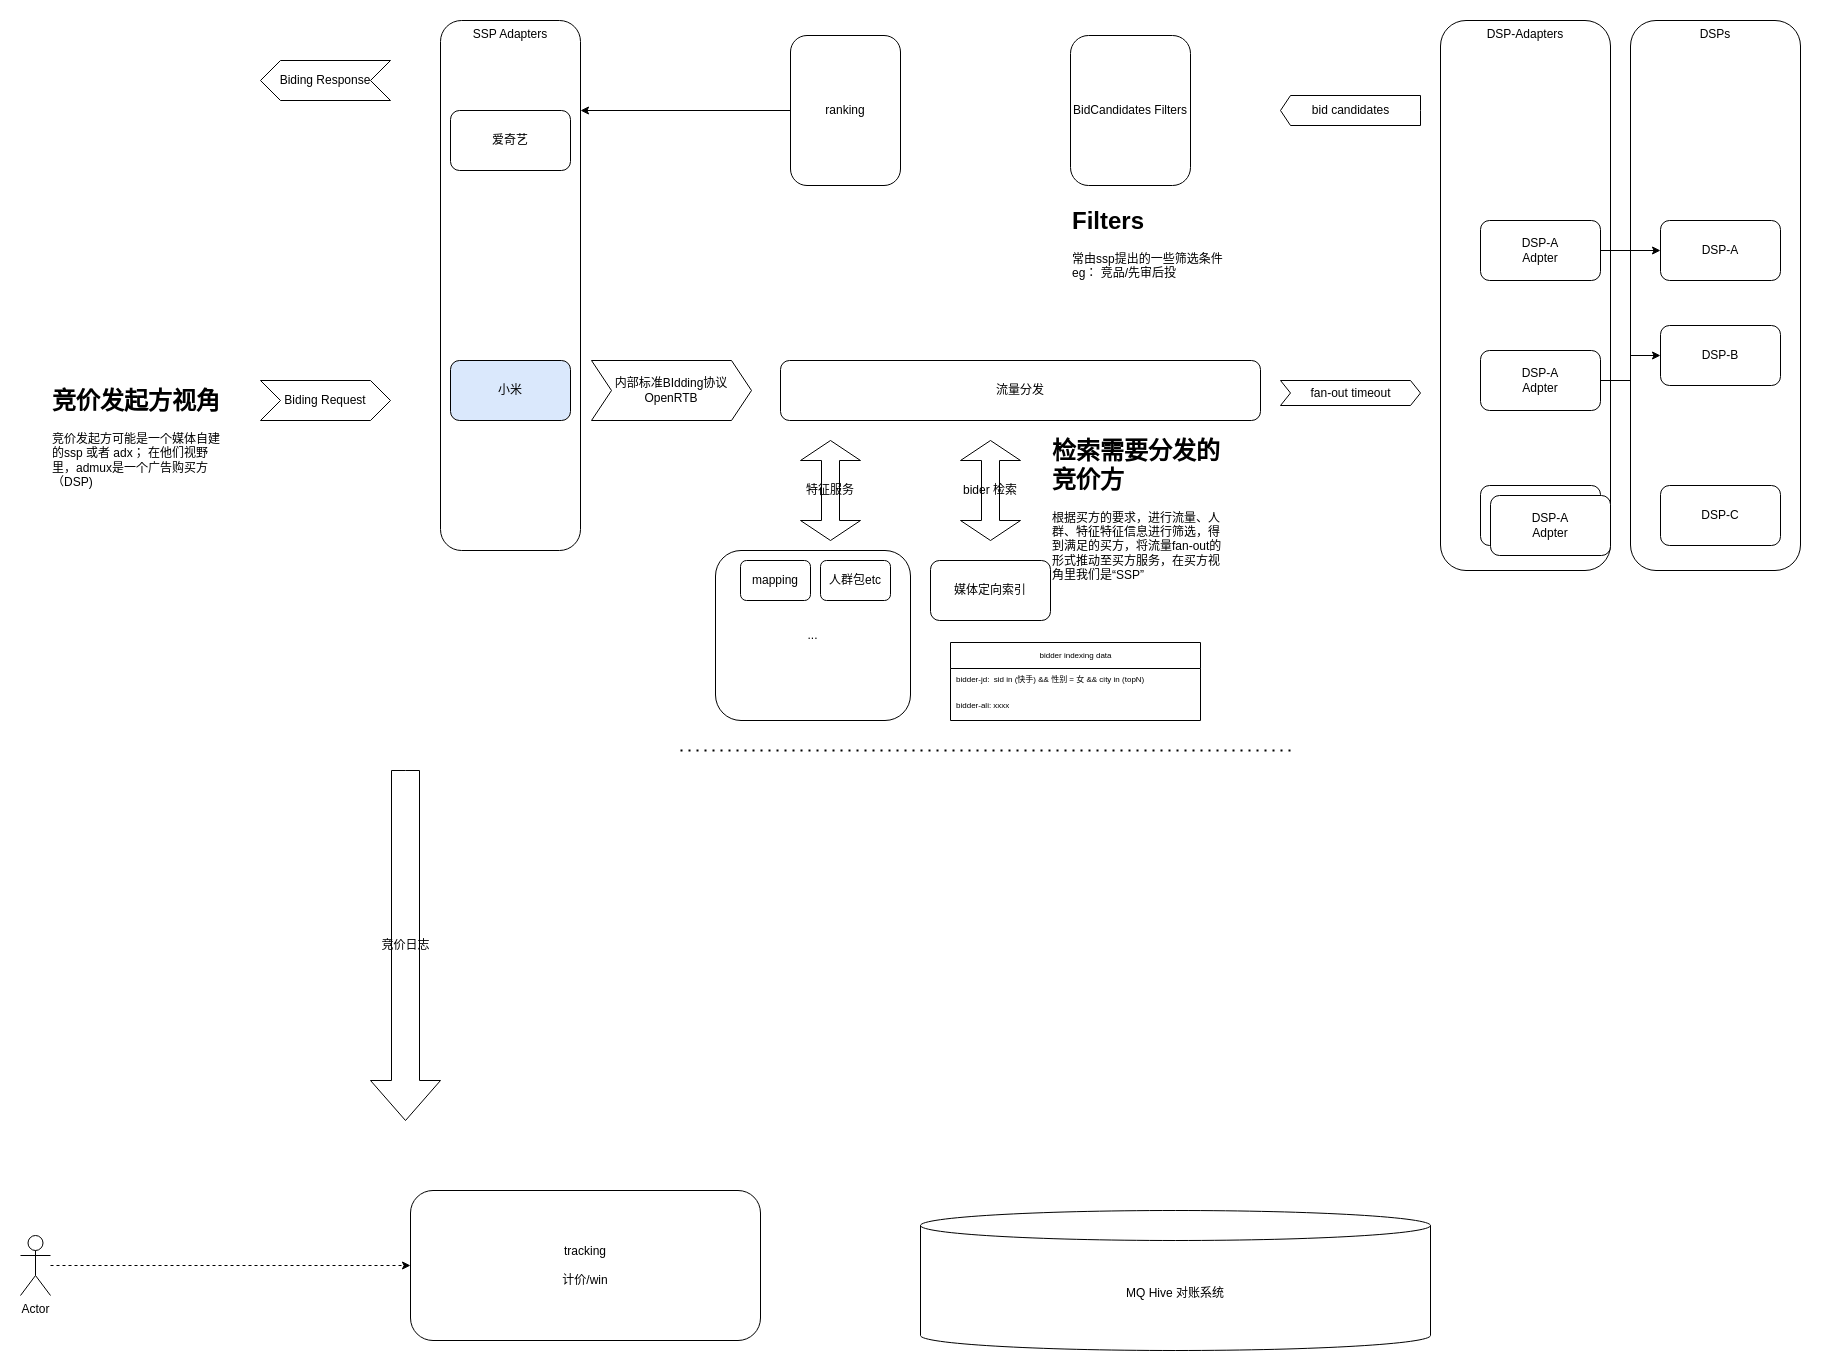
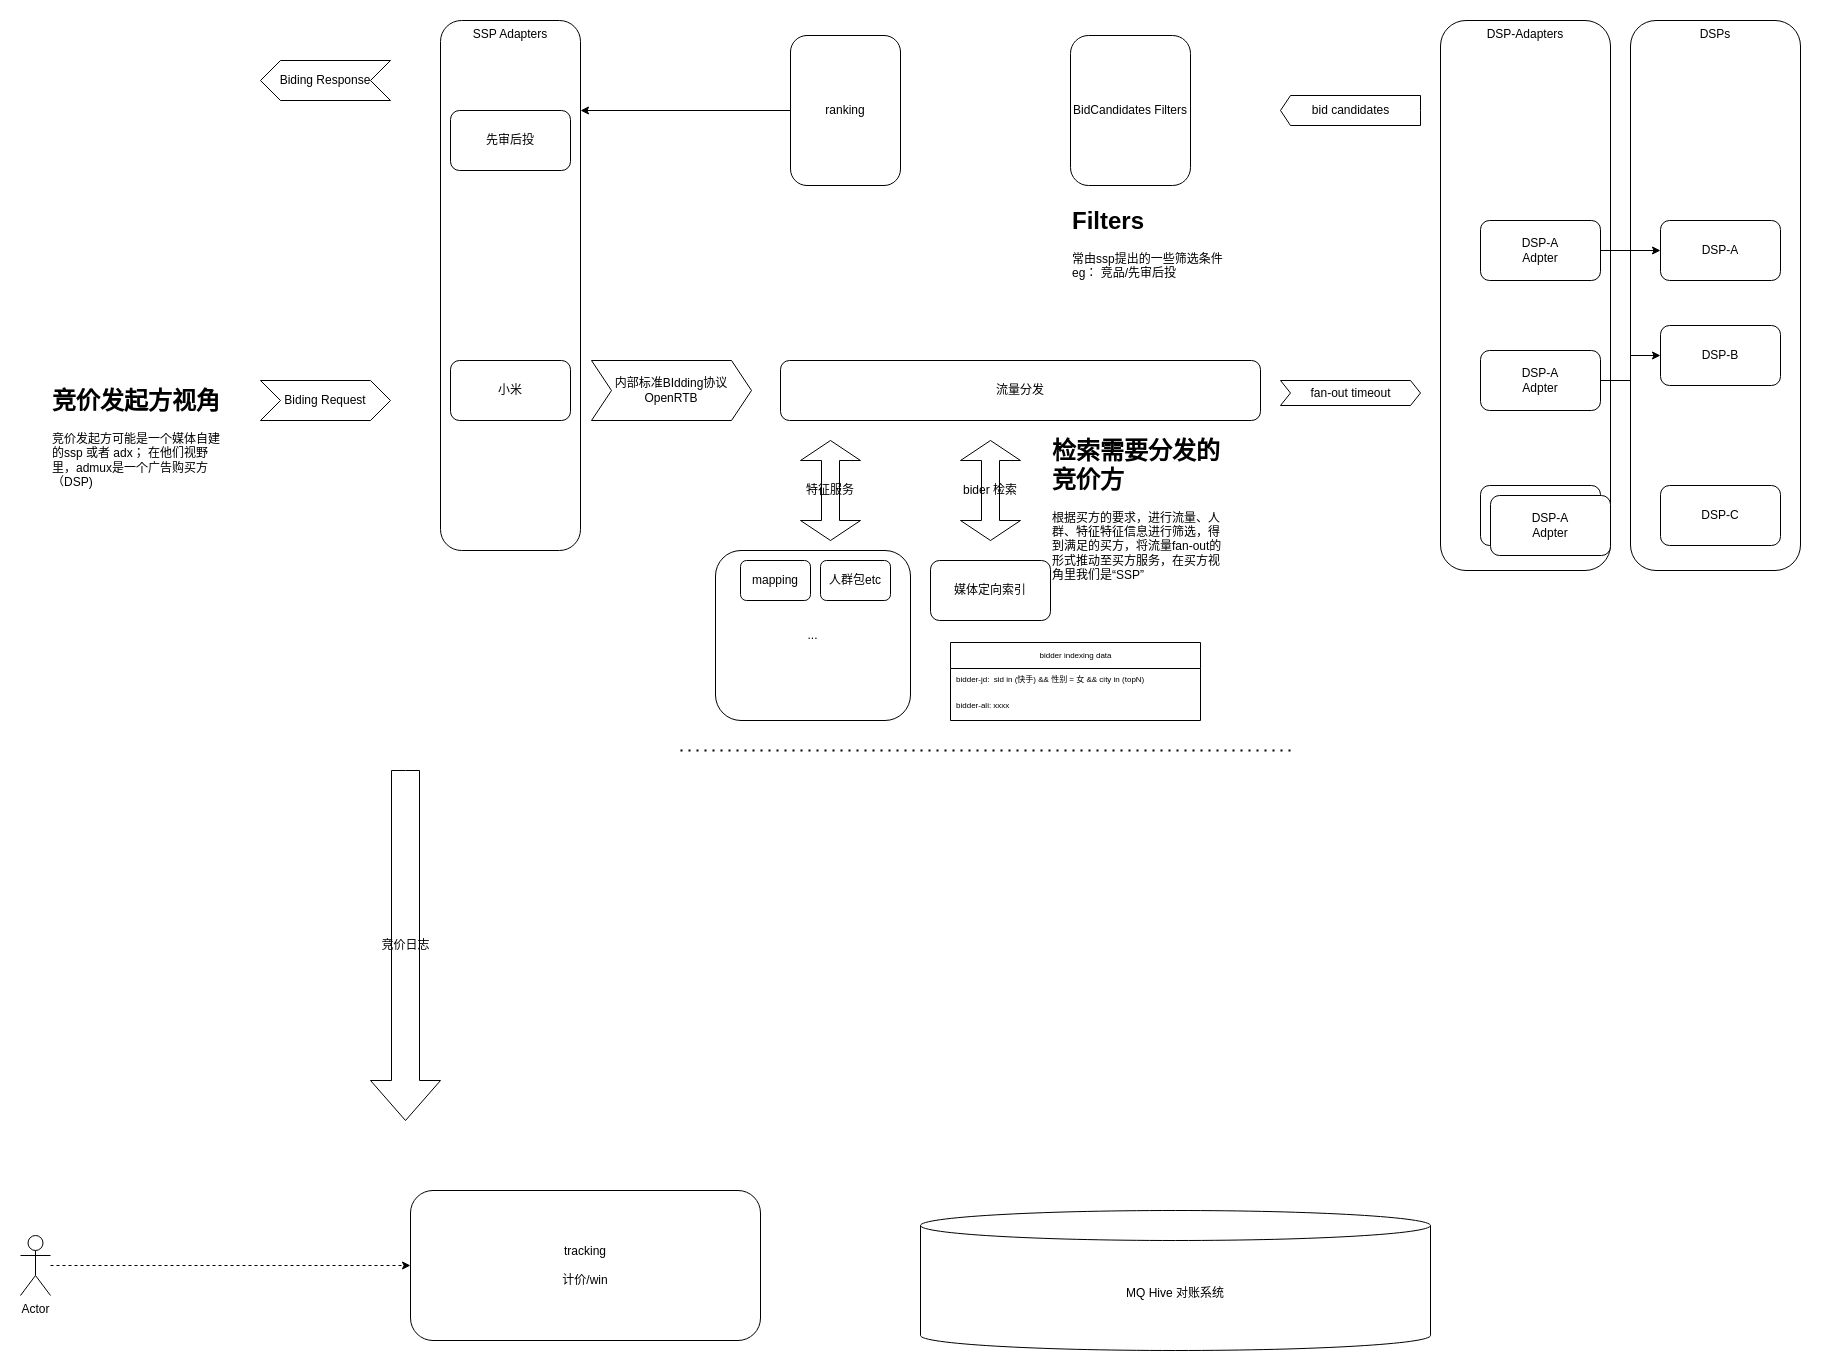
  <mxCell id="0" />
  <mxCell id="1" parent="0" />
  <mxCell id="2" value="SSP Adapters" style="rounded=1;whiteSpace=wrap;html=1;verticalAlign=top;" parent="1" vertex="1"><mxGeometry x="440" y="20" width="140" height="530" as="geometry" /></mxCell>
  <mxCell id="3" value="DSP-Adapters" style="rounded=1;whiteSpace=wrap;html=1;verticalAlign=top;" parent="1" vertex="1"><mxGeometry x="1440" y="20" width="170" height="550" as="geometry" /></mxCell>
  <mxCell id="4" value="DSPs" style="rounded=1;whiteSpace=wrap;html=1;verticalAlign=top;" parent="1" vertex="1"><mxGeometry x="1630" y="20" width="170" height="550" as="geometry" /></mxCell>
  <mxCell id="5" value="..." style="rounded=1;whiteSpace=wrap;html=1;" parent="1" vertex="1"><mxGeometry x="715" y="550" width="195" height="170" as="geometry" /></mxCell>
- <mxCell id="6" value="爱奇艺" style="rounded=1;whiteSpace=wrap;html=1;" parent="1" vertex="1"><mxGeometry x="450" y="110" width="120" height="60" as="geometry" /></mxCell>
- <mxCell id="7" value="小米" style="rounded=1;whiteSpace=wrap;html=1;fillColor=#dae8fc;" parent="1" vertex="1"><mxGeometry x="450" y="360" width="120" height="60" as="geometry" /></mxCell>
+ <mxCell id="6" value="先审后投" style="rounded=1;whiteSpace=wrap;html=1;" parent="1" vertex="1"><mxGeometry x="450" y="110" width="120" height="60" as="geometry" /></mxCell>
+ <mxCell id="7" value="小米" style="rounded=1;whiteSpace=wrap;html=1;" parent="1" vertex="1"><mxGeometry x="450" y="360" width="120" height="60" as="geometry" /></mxCell>
  <mxCell id="8" value="内部标准BIdding协议&lt;br&gt;OpenRTB" style="shape=step;perimeter=stepPerimeter;whiteSpace=wrap;html=1;fixedSize=1;" parent="1" vertex="1"><mxGeometry x="591" y="360" width="160" height="60" as="geometry" /></mxCell>
  <mxCell id="9" value="流量分发" style="rounded=1;whiteSpace=wrap;html=1;" parent="1" vertex="1"><mxGeometry x="780" y="360" width="480" height="60" as="geometry" /></mxCell>
  <mxCell id="10" value="&lt;h1 style=&quot;margin-top: 0px;&quot;&gt;竞价发起方视角&lt;br&gt;&lt;/h1&gt;&lt;p&gt;竞价发起方可能是一个媒体自建的ssp 或者 adx； 在他们视野里，admux是一个广告购买方（DSP)&amp;nbsp;&lt;/p&gt;" style="text;html=1;whiteSpace=wrap;overflow=hidden;rounded=0;" parent="1" vertex="1"><mxGeometry x="50" y="380" width="180" height="120" as="geometry" /></mxCell>
  <mxCell id="11" value="Biding Request" style="shape=step;perimeter=stepPerimeter;whiteSpace=wrap;html=1;fixedSize=1;" parent="1" vertex="1"><mxGeometry x="260" y="380" width="130" height="40" as="geometry" /></mxCell>
  <mxCell id="12" value="媒体定向索引" style="rounded=1;whiteSpace=wrap;html=1;" parent="1" vertex="1"><mxGeometry x="930" y="560" width="120" height="60" as="geometry" /></mxCell>
  <mxCell id="13" value="&lt;h1 style=&quot;margin-top: 0px;&quot;&gt;检索需要分发的竞价方&lt;/h1&gt;&lt;p&gt;根据买方的要求，进行流量、人群、特征特征信息进行筛选，得到满足的买方，将流量fan-out的形式推动至买方服务，在买方视角里我们是“SSP”&lt;/p&gt;" style="text;html=1;whiteSpace=wrap;overflow=hidden;rounded=0;" parent="1" vertex="1"><mxGeometry x="1050" y="430" width="180" height="160" as="geometry" /></mxCell>
  <mxCell id="14" value="特征服务" style="shape=doubleArrow;direction=south;whiteSpace=wrap;html=1;" parent="1" vertex="1"><mxGeometry x="800" y="440" width="60" height="100" as="geometry" /></mxCell>
  <mxCell id="15" value="mapping" style="rounded=1;whiteSpace=wrap;html=1;" parent="1" vertex="1"><mxGeometry x="740" y="560" width="70" height="40" as="geometry" /></mxCell>
  <mxCell id="16" value="人群包etc" style="rounded=1;whiteSpace=wrap;html=1;" parent="1" vertex="1"><mxGeometry x="820" y="560" width="70" height="40" as="geometry" /></mxCell>
  <mxCell id="17" value="bider 检索" style="shape=doubleArrow;direction=south;whiteSpace=wrap;html=1;" parent="1" vertex="1"><mxGeometry x="960" y="440" width="60" height="100" as="geometry" /></mxCell>
  <mxCell id="18" value="bidder indexing data" style="swimlane;fontStyle=0;childLayout=stackLayout;horizontal=1;startSize=26;fillColor=none;horizontalStack=0;resizeParent=1;resizeParentMax=0;resizeLast=0;collapsible=1;marginBottom=0;html=1;fontSize=8;" parent="1" vertex="1"><mxGeometry x="950" y="642" width="250" height="78" as="geometry" /></mxCell>
  <mxCell id="19" value="bidder-jd:&amp;nbsp; sid in (快手) &amp;amp;&amp;amp; 性别 = 女 &amp;amp;&amp;amp; city in (topN)" style="text;strokeColor=none;fillColor=none;align=left;verticalAlign=top;spacingLeft=4;spacingRight=4;overflow=hidden;rotatable=0;points=[[0,0.5],[1,0.5]];portConstraint=eastwest;whiteSpace=wrap;html=1;fontSize=8;" parent="18" vertex="1"><mxGeometry y="26" width="250" height="26" as="geometry" /></mxCell>
  <mxCell id="20" value="bidder-ali: xxxx" style="text;strokeColor=none;fillColor=none;align=left;verticalAlign=top;spacingLeft=4;spacingRight=4;overflow=hidden;rotatable=0;points=[[0,0.5],[1,0.5]];portConstraint=eastwest;whiteSpace=wrap;html=1;fontSize=8;" parent="18" vertex="1"><mxGeometry y="52" width="250" height="26" as="geometry" /></mxCell>
  <mxCell id="21" value="" style="endArrow=none;dashed=1;html=1;dashPattern=1 3;strokeWidth=2;rounded=0;" parent="1" edge="1"><mxGeometry width="50" height="50" relative="1" as="geometry"><mxPoint x="680" y="750" as="sourcePoint" /><mxPoint x="1290" y="750" as="targetPoint" /></mxGeometry></mxCell>
  <mxCell id="22" value="DSP-B" style="whiteSpace=wrap;html=1;rounded=1;" parent="1" vertex="1"><mxGeometry x="1660" y="325" width="120" height="60" as="geometry" /></mxCell>
  <mxCell id="23" value="DSP-A" style="whiteSpace=wrap;html=1;rounded=1;" parent="1" vertex="1"><mxGeometry x="1660" y="220" width="120" height="60" as="geometry" /></mxCell>
  <mxCell id="24" value="DSP-C" style="whiteSpace=wrap;html=1;rounded=1;" parent="1" vertex="1"><mxGeometry x="1660" y="485" width="120" height="60" as="geometry" /></mxCell>
  <mxCell id="25" value="BidCandidates Filters" style="rounded=1;whiteSpace=wrap;html=1;" parent="1" vertex="1"><mxGeometry x="1070" y="35" width="120" height="150" as="geometry" /></mxCell>
  <mxCell id="26" value="fan-out timeout" style="html=1;shadow=0;dashed=0;align=center;verticalAlign=middle;shape=mxgraph.arrows2.arrow;dy=0;dx=10;notch=10;" parent="1" vertex="1"><mxGeometry x="1280" y="380" width="140" height="25" as="geometry" /></mxCell>
  <mxCell id="27" style="edgeStyle=orthogonalEdgeStyle;rounded=0;orthogonalLoop=1;jettySize=auto;html=1;" parent="1" source="28" target="23" edge="1"><mxGeometry relative="1" as="geometry" /></mxCell>
  <mxCell id="28" value="DSP-A&lt;br&gt;Adpter" style="whiteSpace=wrap;html=1;rounded=1;" parent="1" vertex="1"><mxGeometry x="1480" y="220" width="120" height="60" as="geometry" /></mxCell>
  <mxCell id="29" style="edgeStyle=orthogonalEdgeStyle;rounded=0;orthogonalLoop=1;jettySize=auto;html=1;" parent="1" source="30" target="22" edge="1"><mxGeometry relative="1" as="geometry" /></mxCell>
  <mxCell id="30" value="DSP-A&lt;br&gt;Adpter" style="whiteSpace=wrap;html=1;rounded=1;" parent="1" vertex="1"><mxGeometry x="1480" y="350" width="120" height="60" as="geometry" /></mxCell>
  <mxCell id="31" value="DSP-A&lt;br&gt;Adpter" style="whiteSpace=wrap;html=1;rounded=1;" parent="1" vertex="1"><mxGeometry x="1480" y="485" width="120" height="60" as="geometry" /></mxCell>
  <mxCell id="32" value="DSP-A&lt;br&gt;Adpter" style="whiteSpace=wrap;html=1;rounded=1;" parent="1" vertex="1"><mxGeometry x="1490" y="495" width="120" height="60" as="geometry" /></mxCell>
  <mxCell id="33" value="bid candidates" style="html=1;shadow=0;dashed=0;align=center;verticalAlign=middle;shape=mxgraph.arrows2.arrow;dy=0;dx=10;notch=0;flipH=1;" parent="1" vertex="1"><mxGeometry x="1280" y="95" width="140" height="30" as="geometry" /></mxCell>
  <mxCell id="34" value="" style="edgeStyle=orthogonalEdgeStyle;rounded=0;orthogonalLoop=1;jettySize=auto;html=1;" parent="1" source="35" edge="1"><mxGeometry relative="1" as="geometry"><mxPoint x="580" y="110" as="targetPoint" /></mxGeometry></mxCell>
  <mxCell id="35" value="ranking" style="rounded=1;whiteSpace=wrap;html=1;" parent="1" vertex="1"><mxGeometry x="790" y="35" width="110" height="150" as="geometry" /></mxCell>
  <mxCell id="36" value="&lt;h1 style=&quot;margin-top: 0px;&quot;&gt;Filters&lt;/h1&gt;&lt;p&gt;&lt;span style=&quot;text-align: center;&quot;&gt;常由ssp提出的一些筛选条件&lt;/span&gt;&lt;br style=&quot;text-align: center;&quot;&gt;&lt;span style=&quot;text-align: center;&quot;&gt;eg： 竞品/先审后投&lt;/span&gt;&lt;/p&gt;" style="text;html=1;whiteSpace=wrap;overflow=hidden;rounded=0;" parent="1" vertex="1"><mxGeometry x="1070" y="200" width="180" height="90" as="geometry" /></mxCell>
  <mxCell id="37" value="Biding Response" style="shape=step;perimeter=stepPerimeter;whiteSpace=wrap;html=1;fixedSize=1;flipH=1;" parent="1" vertex="1"><mxGeometry x="260" y="60" width="130" height="40" as="geometry" /></mxCell>
  <mxCell id="38" value="竞价日志" style="html=1;shadow=0;dashed=0;align=center;verticalAlign=middle;shape=mxgraph.arrows2.arrow;dy=0.6;dx=40;direction=south;notch=0;" vertex="1" parent="1"><mxGeometry x="370" y="770" width="70" height="350" as="geometry" /></mxCell>
  <mxCell id="39" style="edgeStyle=orthogonalEdgeStyle;rounded=0;orthogonalLoop=1;jettySize=auto;html=1;dashed=1;" edge="1" parent="1" source="40" target="42"><mxGeometry relative="1" as="geometry"><mxPoint x="281.818" y="1278.182" as="targetPoint" /></mxGeometry></mxCell>
  <mxCell id="40" value="Actor" style="shape=umlActor;verticalLabelPosition=bottom;verticalAlign=top;html=1;outlineConnect=0;" vertex="1" parent="1"><mxGeometry x="20" y="1235" width="30" height="60" as="geometry" /></mxCell>
  <mxCell id="41" value="MQ Hive 对账系统" style="shape=cylinder3;whiteSpace=wrap;html=1;boundedLbl=1;backgroundOutline=1;size=15;" vertex="1" parent="1"><mxGeometry x="920" y="1210" width="510" height="140" as="geometry" /></mxCell>
  <mxCell id="42" value="tracking&lt;br&gt;&lt;br&gt;计价/win" style="rounded=1;whiteSpace=wrap;html=1;" vertex="1" parent="1"><mxGeometry x="410" y="1190" width="350" height="150" as="geometry" /></mxCell>
